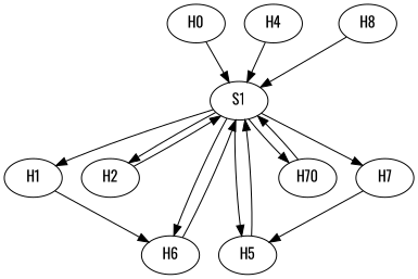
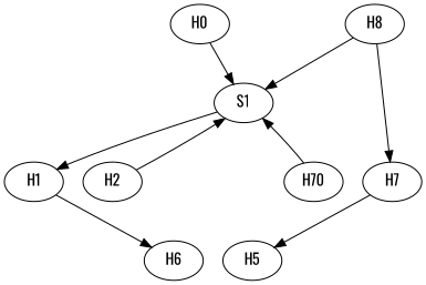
  digraph {
    fontname=Oswald
    node [fontname=Oswald]
    edge [fontname=Oswald]
    H0
    S1
    H1
    H2
    H5
    H6
    H7
    n8 [label=H70]
-   H4
    H8
    H0 -> S1
    S1 -> H1
-   S1 -> H2
-   S1 -> H5
-   S1 -> H6
-   S1 -> H7
-   S1 -> n8
+   H8 -> H7
    H1 -> H6
    H2 -> S1
-   H5 -> S1
-   H6 -> S1
    H7 -> H5
    n8 -> S1
-   H4 -> S1
    H8 -> S1
  }
